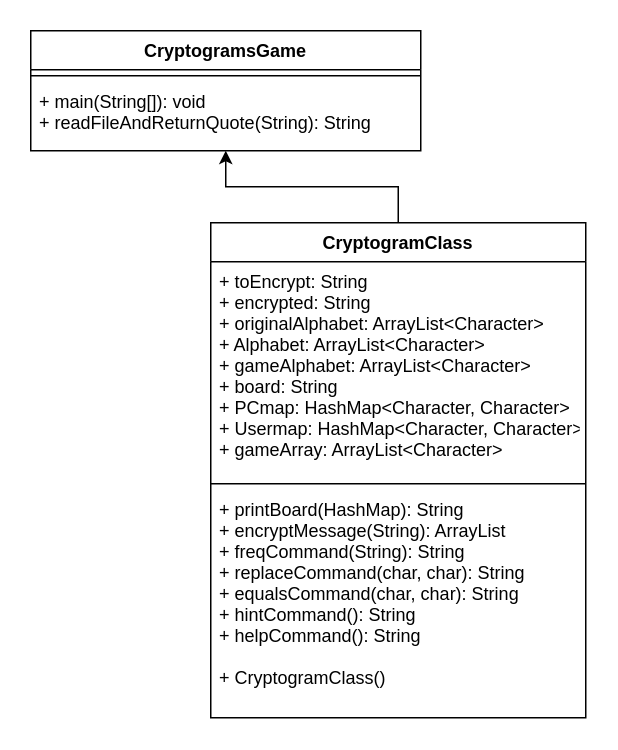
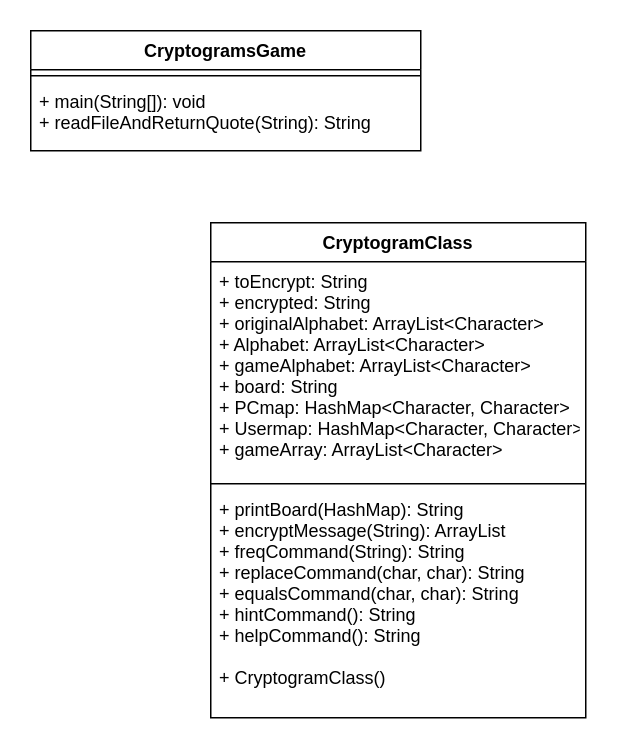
  <mxCell id="0" />
  <mxCell id="1" parent="0" />
- <mxCell id="2" style="edgeStyle=orthogonalEdgeStyle;rounded=0;orthogonalLoop=1;jettySize=auto;html=1;" edge="1" parent="1" source="3" target="7"><mxGeometry relative="1" as="geometry" /></mxCell>
  <mxCell id="3" value="CryptogramClass" style="swimlane;fontStyle=1;align=center;verticalAlign=top;childLayout=stackLayout;horizontal=1;startSize=26;horizontalStack=0;resizeParent=1;resizeParentMax=0;resizeLast=0;collapsible=1;marginBottom=0;" vertex="1" parent="1"><mxGeometry x="140" y="148" width="250" height="330" as="geometry" /></mxCell>
  <mxCell id="4" value="+ toEncrypt: String&#10;+ encrypted: String&#10;+ originalAlphabet: ArrayList&lt;Character&gt;&#10;+ Alphabet: ArrayList&lt;Character&gt;&#10;+ gameAlphabet: ArrayList&lt;Character&gt;&#10;+ board: String&#10;+ PCmap: HashMap&lt;Character, Character&gt;&#10;+ Usermap: HashMap&lt;Character, Character&gt;&#10;+ gameArray: ArrayList&lt;Character&gt;&#10;" style="text;strokeColor=none;fillColor=none;align=left;verticalAlign=top;spacingLeft=4;spacingRight=4;overflow=hidden;rotatable=0;points=[[0,0.5],[1,0.5]];portConstraint=eastwest;" vertex="1" parent="3"><mxGeometry y="26" width="250" height="144" as="geometry" /></mxCell>
  <mxCell id="5" value="" style="line;strokeWidth=1;fillColor=none;align=left;verticalAlign=middle;spacingTop=-1;spacingLeft=3;spacingRight=3;rotatable=0;labelPosition=right;points=[];portConstraint=eastwest;" vertex="1" parent="3"><mxGeometry y="170" width="250" height="8" as="geometry" /></mxCell>
  <mxCell id="6" value="+ printBoard(HashMap): String&#10;+ encryptMessage(String): ArrayList&#10;+ freqCommand(String): String&#10;+ replaceCommand(char, char): String&#10;+ equalsCommand(char, char): String&#10;+ hintCommand(): String&#10;+ helpCommand(): String&#10;&#10;+ CryptogramClass()" style="text;strokeColor=none;fillColor=none;align=left;verticalAlign=top;spacingLeft=4;spacingRight=4;overflow=hidden;rotatable=0;points=[[0,0.5],[1,0.5]];portConstraint=eastwest;" vertex="1" parent="3"><mxGeometry y="178" width="250" height="152" as="geometry" /></mxCell>
  <mxCell id="7" value="CryptogramsGame" style="swimlane;fontStyle=1;align=center;verticalAlign=top;childLayout=stackLayout;horizontal=1;startSize=26;horizontalStack=0;resizeParent=1;resizeParentMax=0;resizeLast=0;collapsible=1;marginBottom=0;" vertex="1" parent="1"><mxGeometry x="20" y="20" width="260" height="80" as="geometry" /></mxCell>
  <mxCell id="8" value="" style="line;strokeWidth=1;fillColor=none;align=left;verticalAlign=middle;spacingTop=-1;spacingLeft=3;spacingRight=3;rotatable=0;labelPosition=right;points=[];portConstraint=eastwest;" vertex="1" parent="7"><mxGeometry y="26" width="260" height="8" as="geometry" /></mxCell>
  <mxCell id="9" value="+ main(String[]): void&#10;+ readFileAndReturnQuote(String): String&#10;" style="text;strokeColor=none;fillColor=none;align=left;verticalAlign=top;spacingLeft=4;spacingRight=4;overflow=hidden;rotatable=0;points=[[0,0.5],[1,0.5]];portConstraint=eastwest;" vertex="1" parent="7"><mxGeometry y="34" width="260" height="46" as="geometry" /></mxCell>
